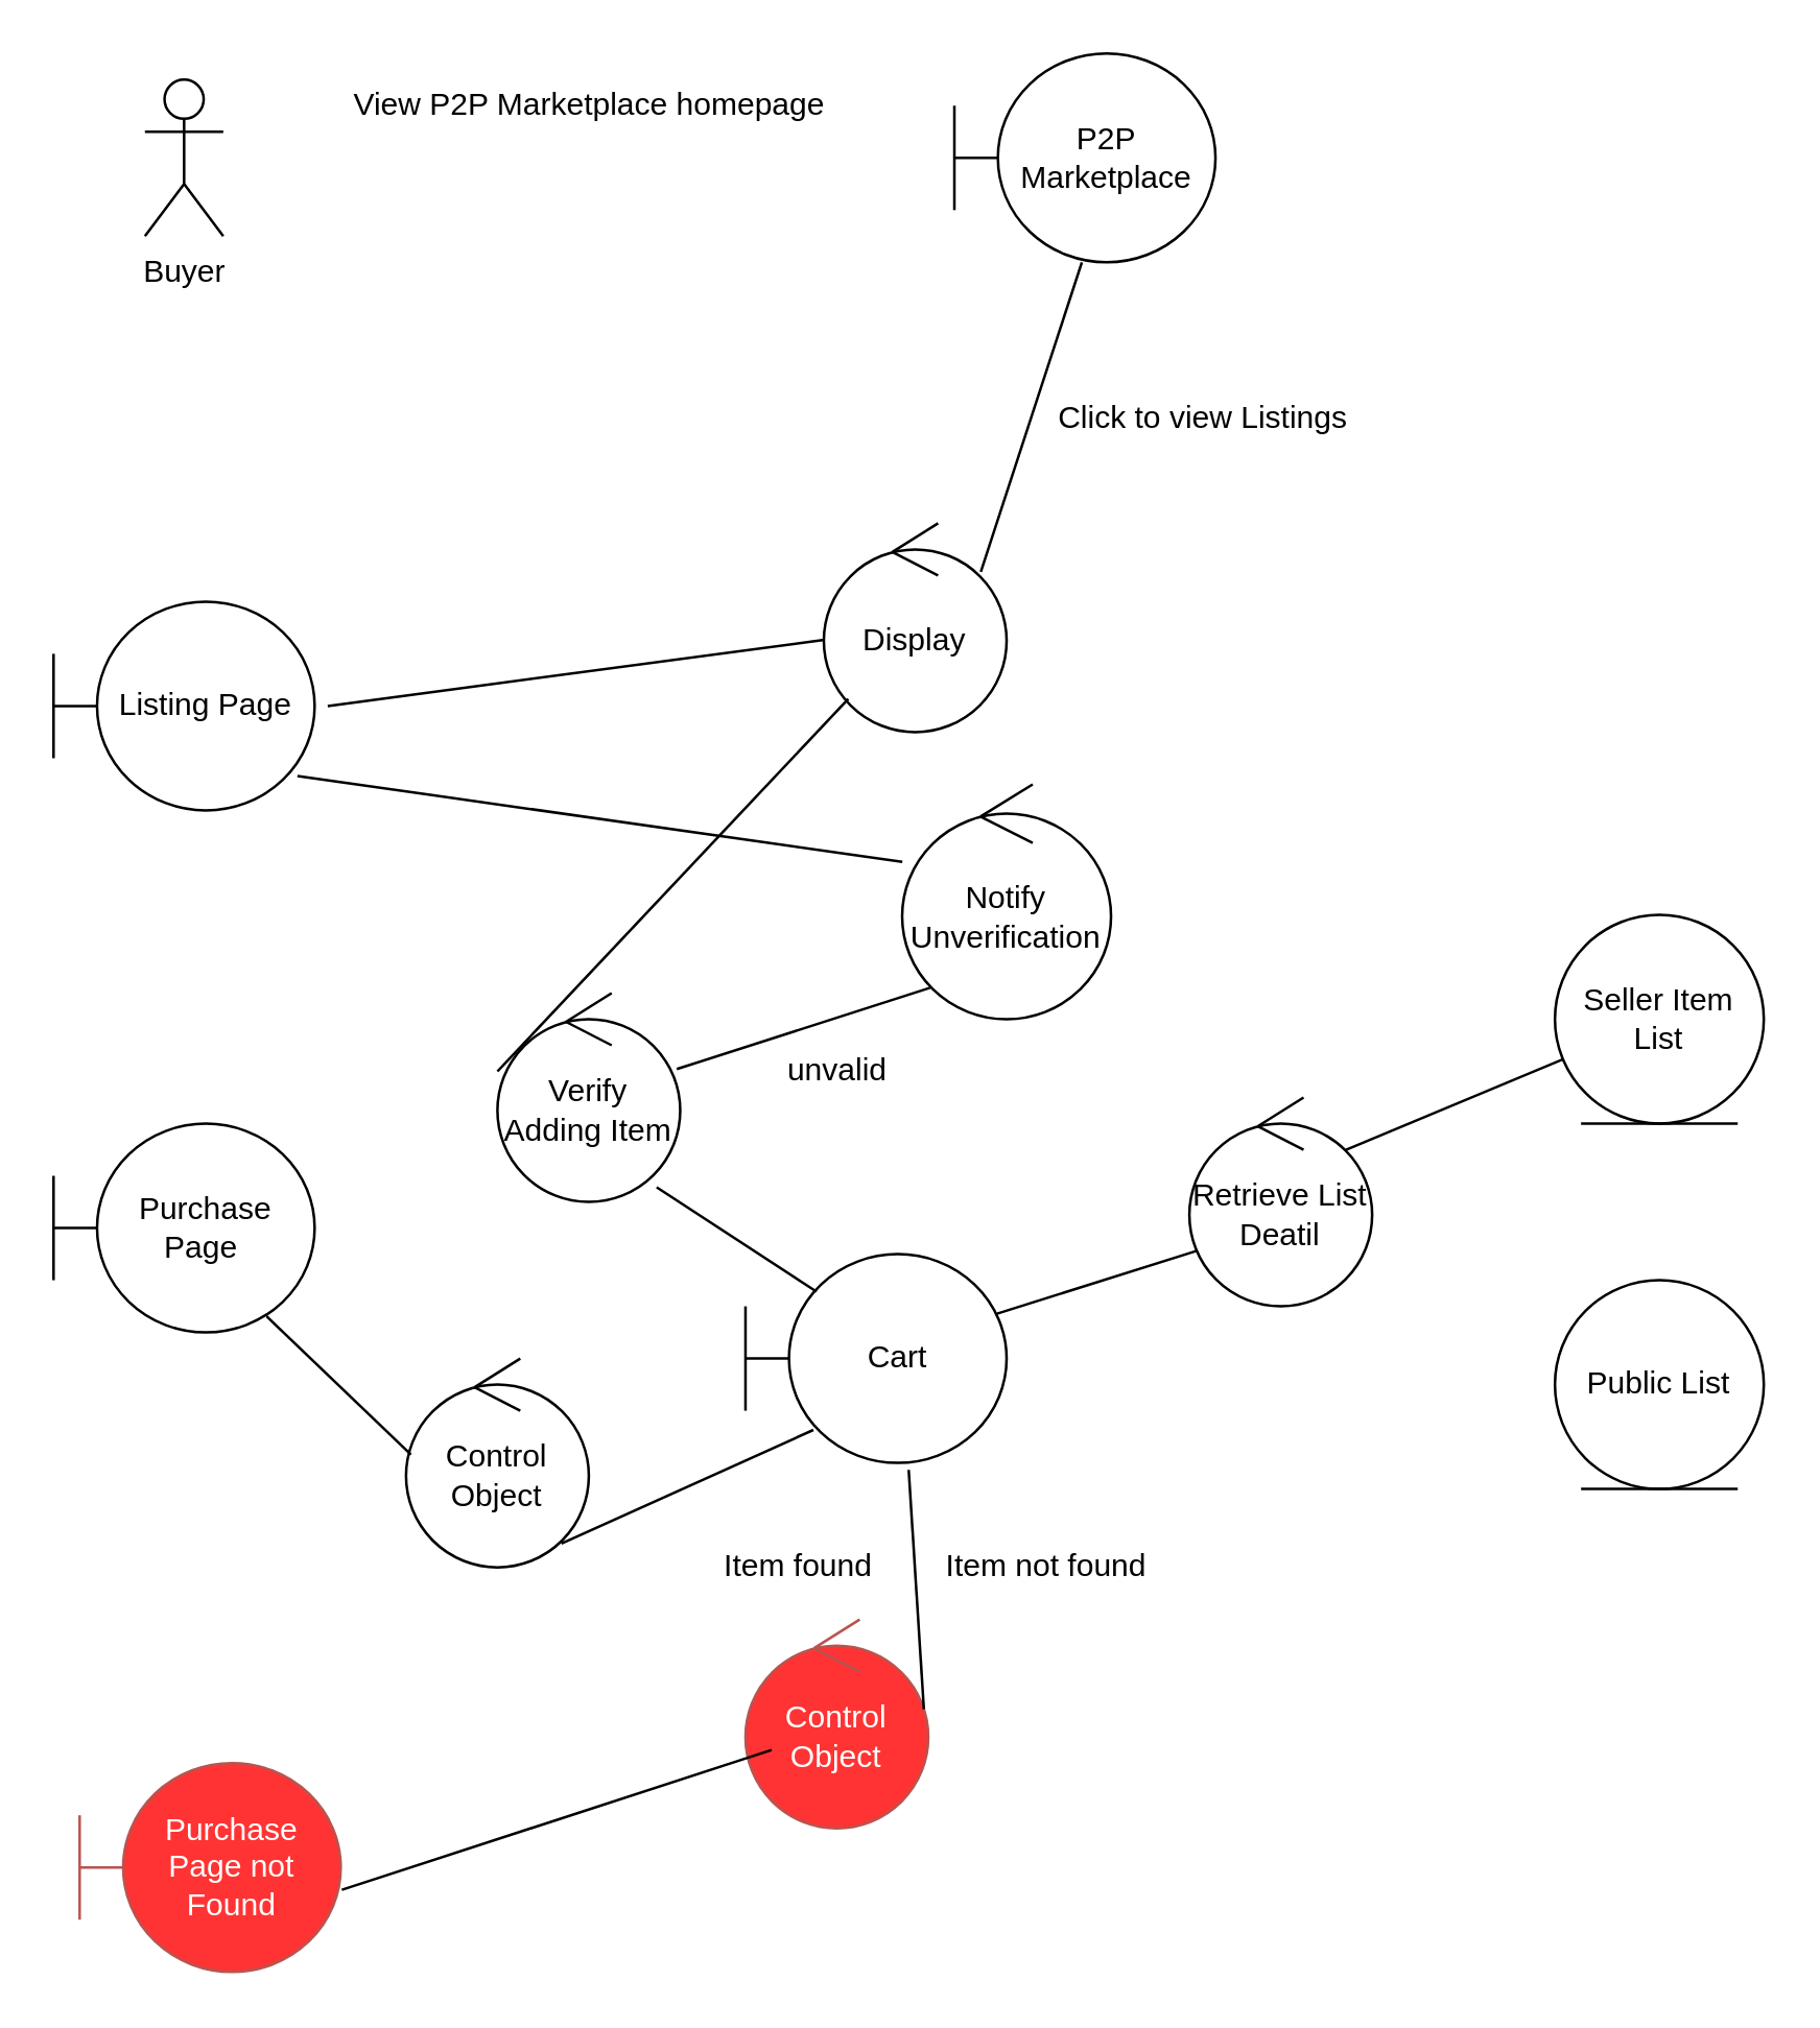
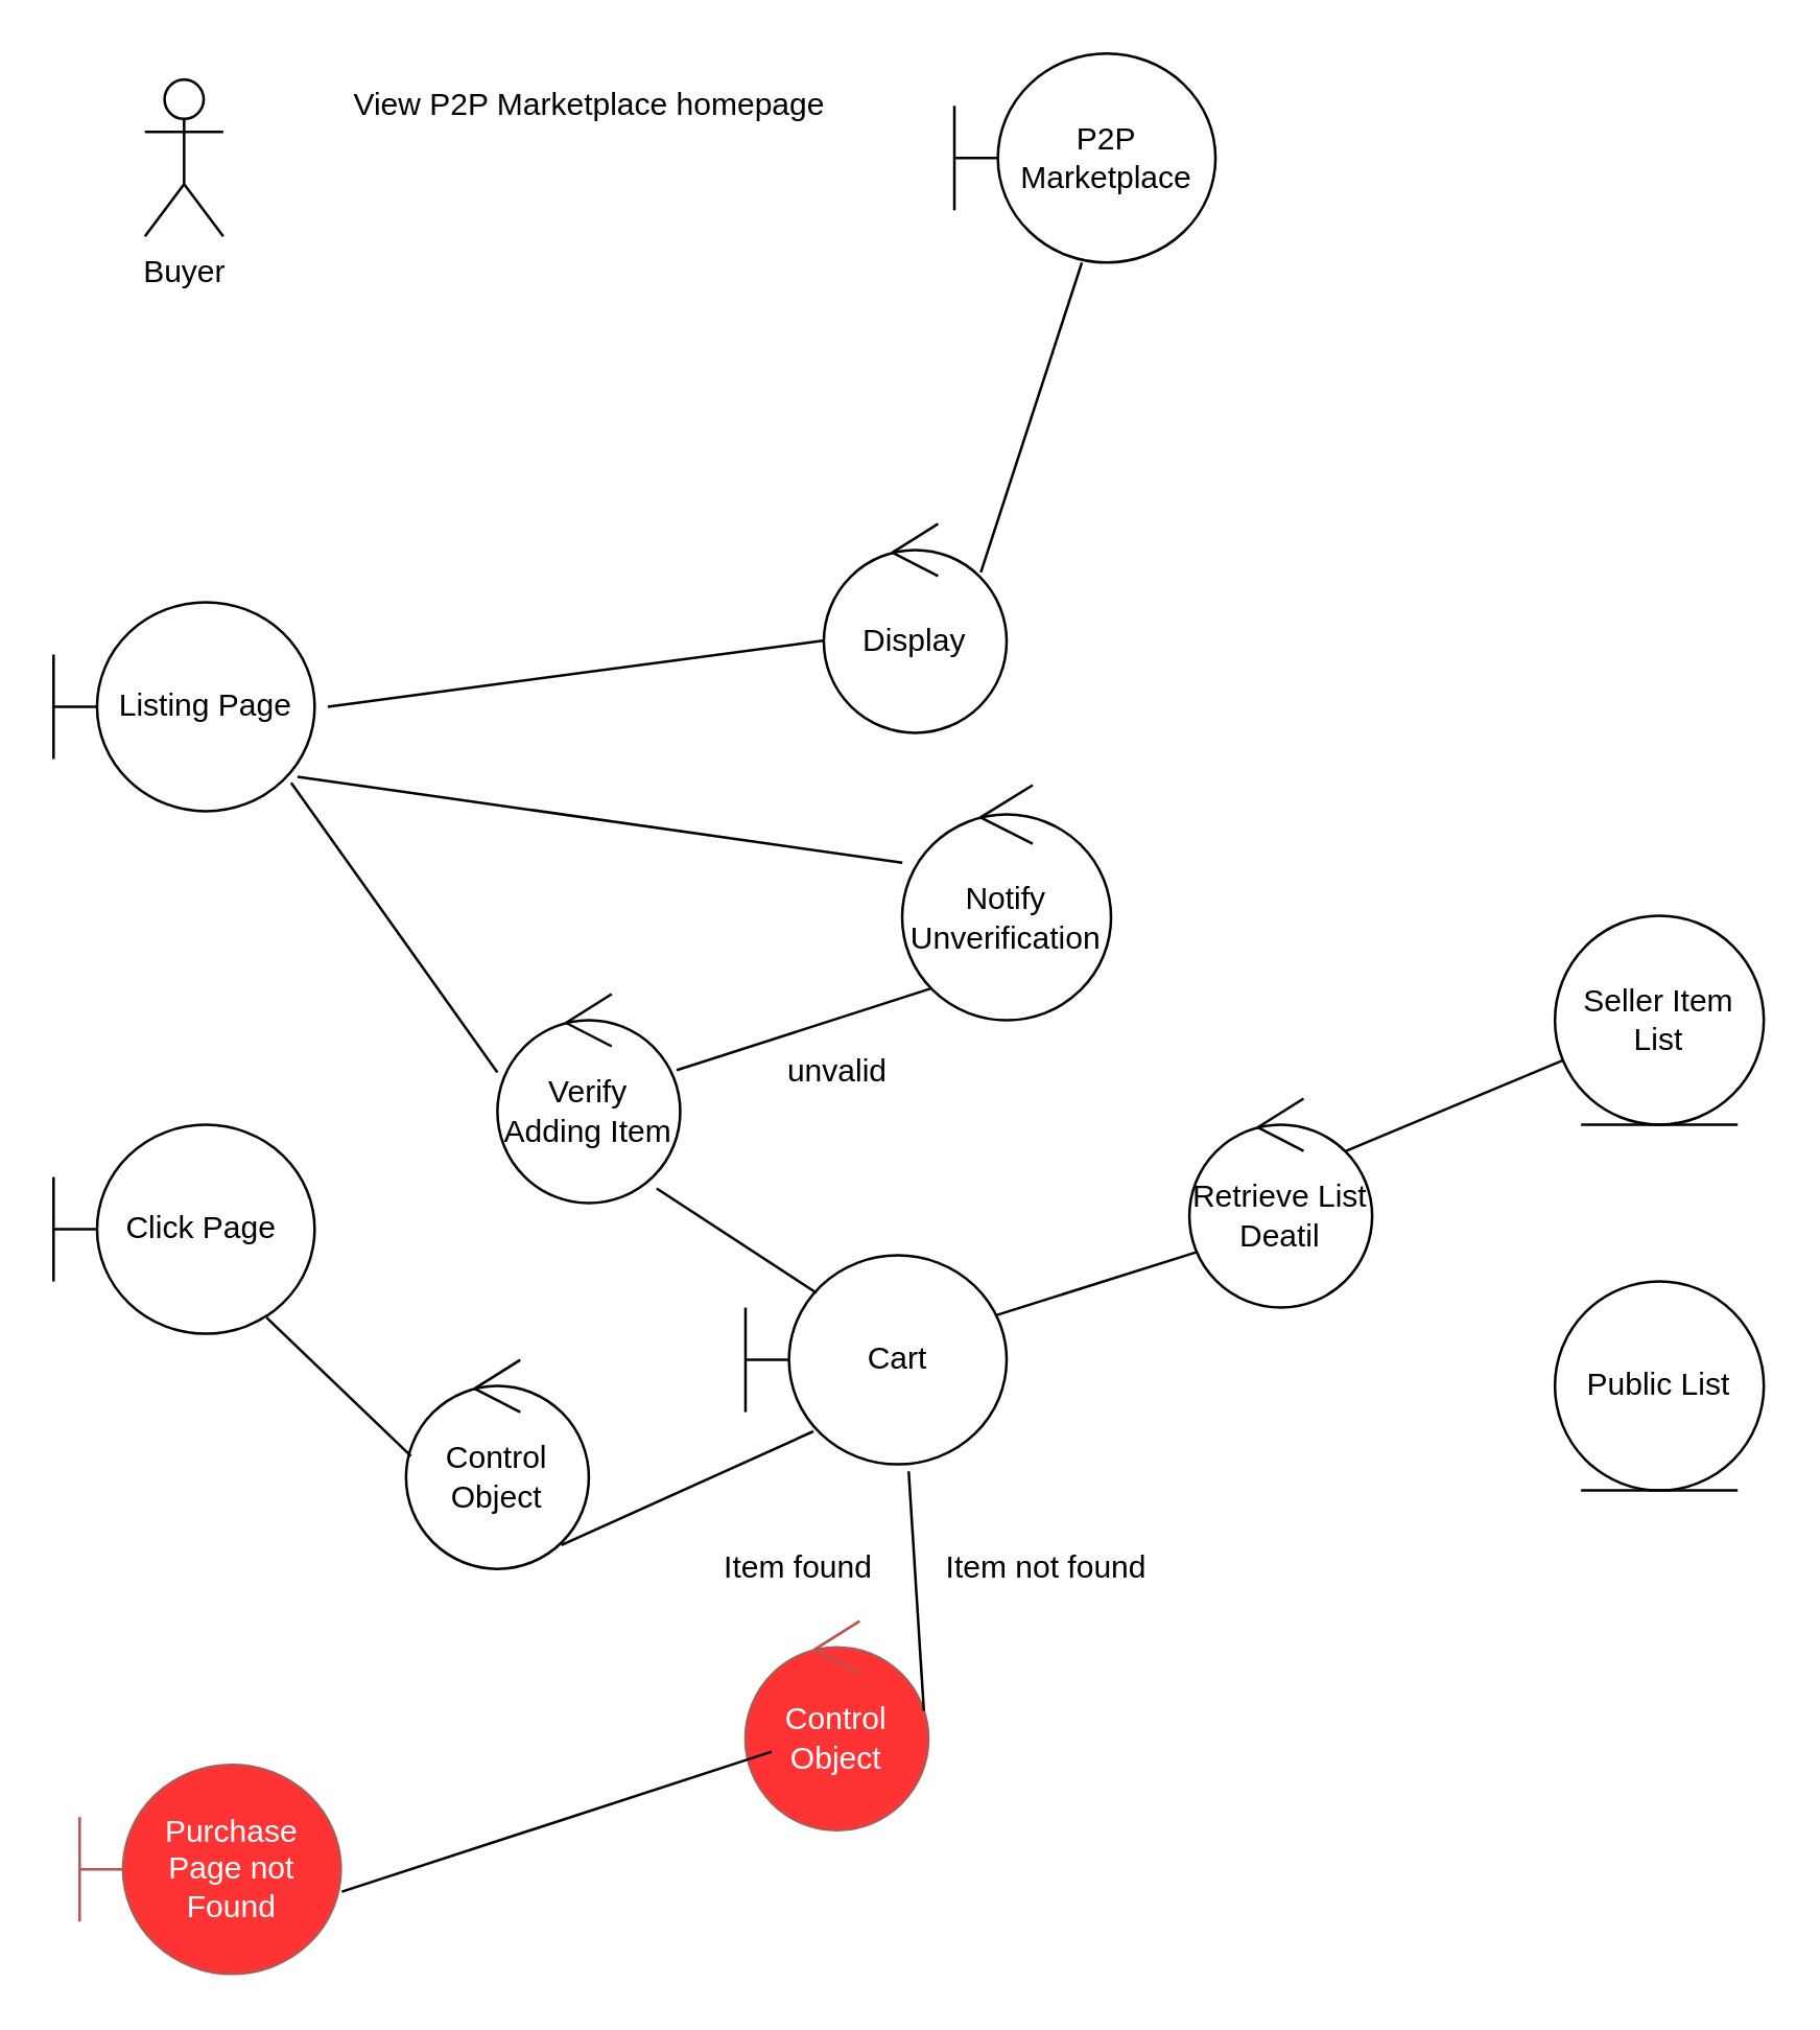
  <mxCell id="0" />
  <mxCell id="1" parent="0" />
  <mxCell id="2" value="Buyer" style="shape=umlActor;verticalLabelPosition=bottom;verticalAlign=top;html=1;outlineConnect=0;" vertex="1" parent="1"><mxGeometry x="55" y="30" width="30" height="60" as="geometry" /></mxCell>
  <mxCell id="3" value="&lt;span&gt;P2P Marketplace&lt;/span&gt;" style="shape=umlBoundary;whiteSpace=wrap;html=1;" vertex="1" parent="1"><mxGeometry x="365" y="20" width="100" height="80" as="geometry" /></mxCell>
  <mxCell id="4" value="Listing Page" style="shape=umlBoundary;whiteSpace=wrap;html=1;" vertex="1" parent="1"><mxGeometry x="20" y="230" width="100" height="80" as="geometry" /></mxCell>
- <mxCell id="5" value="Purchase Page&amp;nbsp;" style="shape=umlBoundary;whiteSpace=wrap;html=1;" vertex="1" parent="1"><mxGeometry x="20" y="430" width="100" height="80" as="geometry" /></mxCell>
+ <mxCell id="5" value="Click Page&amp;nbsp;" style="shape=umlBoundary;whiteSpace=wrap;html=1;" vertex="1" parent="1"><mxGeometry x="20" y="430" width="100" height="80" as="geometry" /></mxCell>
  <mxCell id="6" value="&lt;font color=&quot;#ffffff&quot;&gt;Purchase Page not Found&lt;/font&gt;" style="shape=umlBoundary;whiteSpace=wrap;html=1;fillColor=#FF3333;strokeColor=#b85450;" vertex="1" parent="1"><mxGeometry x="30" y="675" width="100" height="80" as="geometry" /></mxCell>
  <mxCell id="7" value="View P2P Marketplace homepage" style="text;html=1;align=center;verticalAlign=middle;resizable=0;points=[];autosize=1;strokeColor=none;fillColor=none;" vertex="1" parent="1"><mxGeometry x="125" y="30" width="200" height="20" as="geometry" /></mxCell>
  <mxCell id="8" value="Public List" style="ellipse;shape=umlEntity;whiteSpace=wrap;html=1;" vertex="1" parent="1"><mxGeometry x="595" y="490" width="80" height="80" as="geometry" /></mxCell>
  <mxCell id="9" value="Display" style="ellipse;shape=umlControl;whiteSpace=wrap;html=1;" vertex="1" parent="1"><mxGeometry x="315" y="200" width="70" height="80" as="geometry" /></mxCell>
  <mxCell id="10" value="Retrieve List Deatil" style="ellipse;shape=umlControl;whiteSpace=wrap;html=1;" vertex="1" parent="1"><mxGeometry x="455" y="420" width="70" height="80" as="geometry" /></mxCell>
  <mxCell id="11" value="Verify Adding Item" style="ellipse;shape=umlControl;whiteSpace=wrap;html=1;" vertex="1" parent="1"><mxGeometry x="190" y="380" width="70" height="80" as="geometry" /></mxCell>
  <mxCell id="12" value="&lt;font color=&quot;#ffffff&quot;&gt;Control Object&lt;/font&gt;" style="ellipse;shape=umlControl;whiteSpace=wrap;html=1;fillColor=#FF3333;strokeColor=#b85450;" vertex="1" parent="1"><mxGeometry x="285" y="620" width="70" height="80" as="geometry" /></mxCell>
  <mxCell id="13" value="" style="endArrow=none;html=1;rounded=0;exitX=0.859;exitY=0.232;exitDx=0;exitDy=0;exitPerimeter=0;" edge="1" parent="1" source="9"><mxGeometry width="50" height="50" relative="1" as="geometry"><mxPoint x="413.82" y="240" as="sourcePoint" /><mxPoint x="413.82" y="100" as="targetPoint" /></mxGeometry></mxCell>
- <mxCell id="14" value="Click to view Listings" style="text;html=1;align=center;verticalAlign=middle;resizable=0;points=[];autosize=1;strokeColor=none;fillColor=none;" vertex="1" parent="1"><mxGeometry x="395" y="150" width="130" height="20" as="geometry" /></mxCell>
  <mxCell id="15" value="" style="endArrow=none;html=1;rounded=0;" edge="1" parent="1" target="9"><mxGeometry width="50" height="50" relative="1" as="geometry"><mxPoint x="125" y="270" as="sourcePoint" /><mxPoint x="423.82" y="110" as="targetPoint" /></mxGeometry></mxCell>
  <mxCell id="16" value="Seller Item List" style="ellipse;shape=umlEntity;whiteSpace=wrap;html=1;" vertex="1" parent="1"><mxGeometry x="595" y="350" width="80" height="80" as="geometry" /></mxCell>
  <mxCell id="17" value="" style="endArrow=none;html=1;rounded=0;" edge="1" parent="1" target="16"><mxGeometry width="50" height="50" relative="1" as="geometry"><mxPoint x="515" y="440" as="sourcePoint" /><mxPoint x="565" y="390" as="targetPoint" /></mxGeometry></mxCell>
- <mxCell id="18" value="" style="endArrow=none;html=1;rounded=0;exitX=0;exitY=0.375;exitDx=0;exitDy=0;exitPerimeter=0;" edge="1" parent="1" source="11" target="9"><mxGeometry width="50" height="50" relative="1" as="geometry"><mxPoint x="105" y="390" as="sourcePoint" /><mxPoint x="155" y="340" as="targetPoint" /></mxGeometry></mxCell>
+ <mxCell id="18" value="" style="endArrow=none;html=1;rounded=0;entryX=0.91;entryY=0.864;entryDx=0;entryDy=0;entryPerimeter=0;exitX=0;exitY=0.375;exitDx=0;exitDy=0;exitPerimeter=0;" edge="1" parent="1" source="11" target="4"><mxGeometry width="50" height="50" relative="1" as="geometry"><mxPoint x="105" y="390" as="sourcePoint" /><mxPoint x="155" y="340" as="targetPoint" /></mxGeometry></mxCell>
  <mxCell id="19" value="Notify Unverification" style="ellipse;shape=umlControl;whiteSpace=wrap;html=1;" vertex="1" parent="1"><mxGeometry x="345" y="300" width="80" height="90" as="geometry" /></mxCell>
  <mxCell id="20" value="" style="endArrow=none;html=1;rounded=0;entryX=0.934;entryY=0.835;entryDx=0;entryDy=0;entryPerimeter=0;exitX=0.001;exitY=0.33;exitDx=0;exitDy=0;exitPerimeter=0;" edge="1" parent="1" source="19" target="4"><mxGeometry width="50" height="50" relative="1" as="geometry"><mxPoint x="200" y="420" as="sourcePoint" /><mxPoint x="121" y="309.12" as="targetPoint" /></mxGeometry></mxCell>
  <mxCell id="21" value="" style="endArrow=none;html=1;rounded=0;exitX=0.134;exitY=0.866;exitDx=0;exitDy=0;exitPerimeter=0;" edge="1" parent="1" source="19" target="11"><mxGeometry width="50" height="50" relative="1" as="geometry"><mxPoint x="355.08" y="339.7" as="sourcePoint" /><mxPoint x="123.4" y="306.8" as="targetPoint" /></mxGeometry></mxCell>
  <mxCell id="22" value="unvalid" style="text;html=1;align=center;verticalAlign=middle;resizable=0;points=[];autosize=1;strokeColor=none;fillColor=none;" vertex="1" parent="1"><mxGeometry x="295" y="400" width="50" height="20" as="geometry" /></mxCell>
  <mxCell id="23" value="&lt;span&gt;Cart&lt;/span&gt;" style="shape=umlBoundary;whiteSpace=wrap;html=1;" vertex="1" parent="1"><mxGeometry x="285" y="480" width="100" height="80" as="geometry" /></mxCell>
  <mxCell id="24" value="Control Object" style="ellipse;shape=umlControl;whiteSpace=wrap;html=1;" vertex="1" parent="1"><mxGeometry x="155" y="520" width="70" height="80" as="geometry" /></mxCell>
  <mxCell id="25" value="" style="endArrow=none;html=1;rounded=0;entryX=0.871;entryY=0.93;entryDx=0;entryDy=0;entryPerimeter=0;exitX=0.272;exitY=0.18;exitDx=0;exitDy=0;exitPerimeter=0;" edge="1" parent="1" source="23" target="11"><mxGeometry width="50" height="50" relative="1" as="geometry"><mxPoint x="200" y="420" as="sourcePoint" /><mxPoint x="121" y="309.12" as="targetPoint" /></mxGeometry></mxCell>
  <mxCell id="26" value="" style="endArrow=none;html=1;rounded=0;entryX=0.26;entryY=0.842;entryDx=0;entryDy=0;entryPerimeter=0;exitX=0.85;exitY=0.886;exitDx=0;exitDy=0;exitPerimeter=0;" edge="1" parent="1" source="24" target="23"><mxGeometry width="50" height="50" relative="1" as="geometry"><mxPoint x="225" y="630" as="sourcePoint" /><mxPoint x="275" y="580" as="targetPoint" /></mxGeometry></mxCell>
  <mxCell id="27" value="" style="endArrow=none;html=1;rounded=0;entryX=0.027;entryY=0.46;entryDx=0;entryDy=0;entryPerimeter=0;exitX=0.816;exitY=0.923;exitDx=0;exitDy=0;exitPerimeter=0;" edge="1" parent="1" source="5" target="24"><mxGeometry width="50" height="50" relative="1" as="geometry"><mxPoint x="224.5" y="600.88" as="sourcePoint" /><mxPoint x="321" y="557.36" as="targetPoint" /></mxGeometry></mxCell>
  <mxCell id="28" value="" style="endArrow=none;html=1;rounded=0;exitX=0.976;exitY=0.43;exitDx=0;exitDy=0;exitPerimeter=0;entryX=0.625;entryY=1.033;entryDx=0;entryDy=0;entryPerimeter=0;" edge="1" parent="1" source="12" target="23"><mxGeometry width="50" height="50" relative="1" as="geometry"><mxPoint x="224.5" y="600.88" as="sourcePoint" /><mxPoint x="321" y="557.36" as="targetPoint" /></mxGeometry></mxCell>
  <mxCell id="29" value="" style="endArrow=none;html=1;rounded=0;exitX=1.004;exitY=0.607;exitDx=0;exitDy=0;exitPerimeter=0;entryX=0.143;entryY=0.625;entryDx=0;entryDy=0;entryPerimeter=0;" edge="1" parent="1" source="6" target="12"><mxGeometry width="50" height="50" relative="1" as="geometry"><mxPoint x="363.32" y="664.4" as="sourcePoint" /><mxPoint x="357.5" y="572.64" as="targetPoint" /></mxGeometry></mxCell>
  <mxCell id="30" value="&lt;font color=&quot;#000000&quot;&gt;Item not found&lt;/font&gt;" style="text;html=1;align=center;verticalAlign=middle;resizable=0;points=[];autosize=1;strokeColor=none;fillColor=none;fontColor=#FFFFFF;" vertex="1" parent="1"><mxGeometry x="355" y="590" width="90" height="20" as="geometry" /></mxCell>
  <mxCell id="31" value="Item found" style="text;html=1;align=center;verticalAlign=middle;resizable=0;points=[];autosize=1;strokeColor=none;fillColor=none;fontColor=#000000;" vertex="1" parent="1"><mxGeometry x="270" y="590" width="70" height="20" as="geometry" /></mxCell>
  <mxCell id="32" value="" style="endArrow=none;html=1;rounded=0;fontColor=#000000;entryX=0.041;entryY=0.734;entryDx=0;entryDy=0;entryPerimeter=0;exitX=0.957;exitY=0.288;exitDx=0;exitDy=0;exitPerimeter=0;" edge="1" parent="1" source="23" target="10"><mxGeometry width="50" height="50" relative="1" as="geometry"><mxPoint x="485" y="660" as="sourcePoint" /><mxPoint x="535" y="610" as="targetPoint" /></mxGeometry></mxCell>
